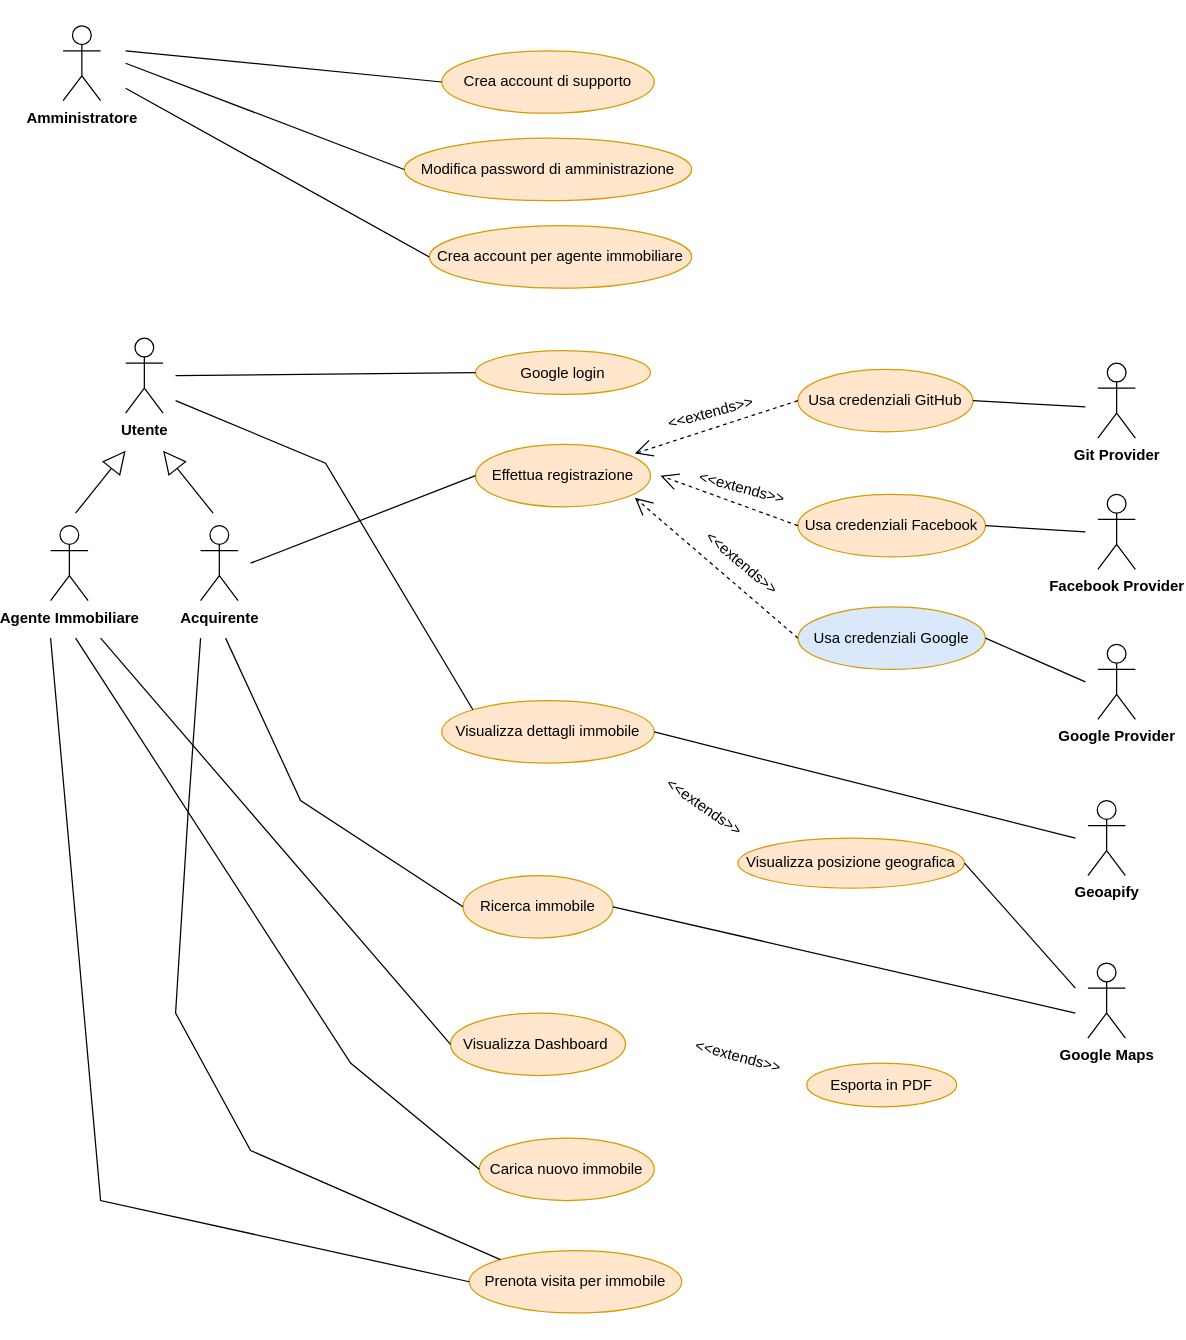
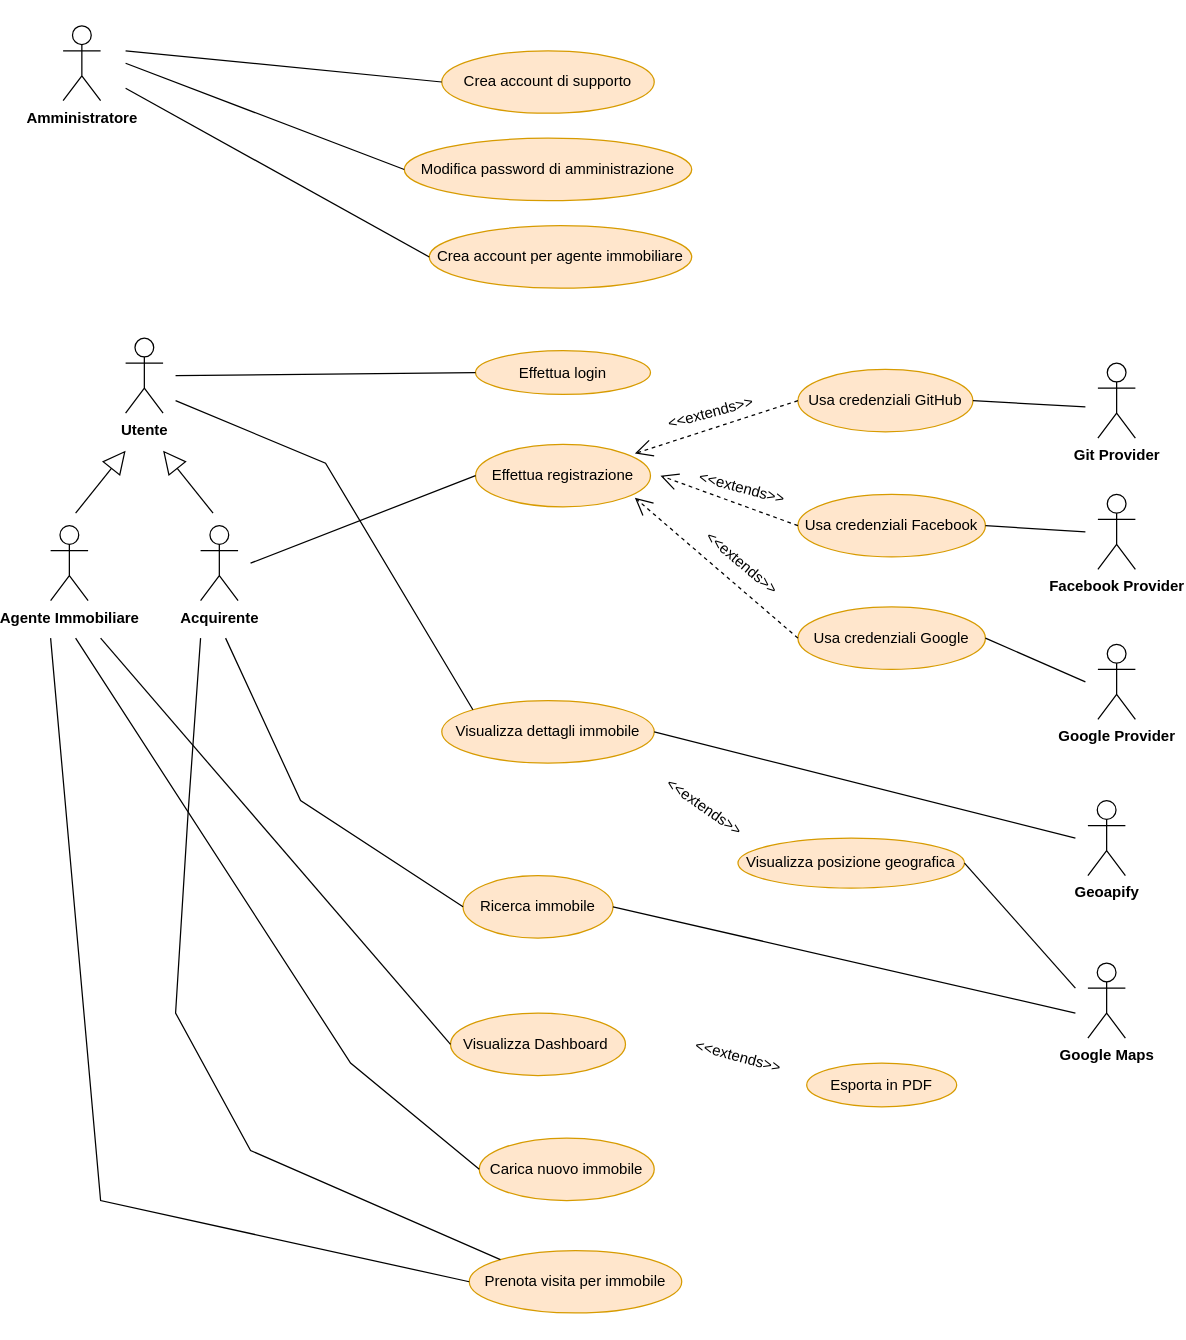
  <mxCell id="0" />
  <mxCell id="1" parent="0" />
  <mxCell id="2" value="&lt;b&gt;Amministratore&lt;/b&gt;" style="shape=umlActor;verticalLabelPosition=bottom;verticalAlign=top;html=1;outlineConnect=0;" vertex="1" parent="1"><mxGeometry x="30" y="20" width="30" height="60" as="geometry" /></mxCell>
  <mxCell id="3" value="Crea account di supporto" style="ellipse;whiteSpace=wrap;html=1;fillColor=#ffe6cc;strokeColor=#d79b00;" vertex="1" parent="1"><mxGeometry x="333" y="40" width="170" height="50" as="geometry" /></mxCell>
  <mxCell id="4" value="Modifica password di amministrazione" style="ellipse;whiteSpace=wrap;html=1;fillColor=#ffe6cc;strokeColor=#d79b00;" vertex="1" parent="1"><mxGeometry x="303" y="110" width="230" height="50" as="geometry" /></mxCell>
  <mxCell id="5" value="Crea account per agente immobiliare" style="ellipse;whiteSpace=wrap;html=1;fillColor=#ffe6cc;strokeColor=#d79b00;" vertex="1" parent="1"><mxGeometry x="323" y="180" width="210" height="50" as="geometry" /></mxCell>
  <mxCell id="6" value="" style="endArrow=none;html=1;rounded=0;entryX=0;entryY=0.5;entryDx=0;entryDy=0;" edge="1" parent="1" target="3"><mxGeometry relative="1" as="geometry"><mxPoint x="80" y="40" as="sourcePoint" /><mxPoint x="470" y="270" as="targetPoint" /></mxGeometry></mxCell>
  <mxCell id="7" value="" style="endArrow=none;html=1;rounded=0;entryX=0;entryY=0.5;entryDx=0;entryDy=0;" edge="1" parent="1" target="4"><mxGeometry relative="1" as="geometry"><mxPoint x="80" y="50" as="sourcePoint" /><mxPoint x="440" y="90" as="targetPoint" /></mxGeometry></mxCell>
  <mxCell id="8" value="" style="endArrow=none;html=1;rounded=0;entryX=0;entryY=0.5;entryDx=0;entryDy=0;" edge="1" parent="1" target="5"><mxGeometry relative="1" as="geometry"><mxPoint x="80" y="70" as="sourcePoint" /><mxPoint x="440" y="90" as="targetPoint" /></mxGeometry></mxCell>
  <mxCell id="9" value="&lt;b&gt;Utente&lt;/b&gt;" style="shape=umlActor;verticalLabelPosition=bottom;verticalAlign=top;html=1;" vertex="1" parent="1"><mxGeometry x="80" y="270" width="30" height="60" as="geometry" /></mxCell>
  <mxCell id="10" value="&lt;b&gt;Acquirente&lt;/b&gt;" style="shape=umlActor;verticalLabelPosition=bottom;verticalAlign=top;html=1;" vertex="1" parent="1"><mxGeometry x="140" y="420" width="30" height="60" as="geometry" /></mxCell>
  <mxCell id="11" value="&lt;b&gt;Agente Immobiliare&lt;/b&gt;" style="shape=umlActor;verticalLabelPosition=bottom;verticalAlign=top;html=1;" vertex="1" parent="1"><mxGeometry x="20" y="420" width="30" height="60" as="geometry" /></mxCell>
  <mxCell id="12" value="" style="endArrow=block;endSize=16;endFill=0;html=1;rounded=0;" edge="1" parent="1"><mxGeometry width="160" relative="1" as="geometry"><mxPoint x="40" y="410" as="sourcePoint" /><mxPoint x="80" y="360" as="targetPoint" /></mxGeometry></mxCell>
  <mxCell id="13" value="" style="endArrow=block;endSize=16;endFill=0;html=1;rounded=0;" edge="1" parent="1"><mxGeometry width="160" relative="1" as="geometry"><mxPoint x="150" y="410" as="sourcePoint" /><mxPoint x="110" y="360" as="targetPoint" /></mxGeometry></mxCell>
  <mxCell id="14" value="Effettua registrazione" style="ellipse;whiteSpace=wrap;html=1;fillColor=#ffe6cc;strokeColor=#d79b00;" vertex="1" parent="1"><mxGeometry x="360" y="355" width="140" height="50" as="geometry" /></mxCell>
- <mxCell id="15" value="Google login" style="ellipse;whiteSpace=wrap;html=1;fillColor=#ffe6cc;strokeColor=#d79b00;" vertex="1" parent="1"><mxGeometry x="360" y="280" width="140" height="35" as="geometry" /></mxCell>
+ <mxCell id="15" value="Effettua login" style="ellipse;whiteSpace=wrap;html=1;fillColor=#ffe6cc;strokeColor=#d79b00;" vertex="1" parent="1"><mxGeometry x="360" y="280" width="140" height="35" as="geometry" /></mxCell>
  <mxCell id="16" value="" style="endArrow=none;html=1;rounded=0;entryX=0;entryY=0.5;entryDx=0;entryDy=0;" edge="1" parent="1" target="14"><mxGeometry relative="1" as="geometry"><mxPoint x="180" y="450" as="sourcePoint" /><mxPoint x="440" y="490" as="targetPoint" /></mxGeometry></mxCell>
  <mxCell id="17" value="" style="endArrow=none;html=1;rounded=0;entryX=0;entryY=0.5;entryDx=0;entryDy=0;" edge="1" parent="1" target="15"><mxGeometry relative="1" as="geometry"><mxPoint x="120" y="300" as="sourcePoint" /><mxPoint x="440" y="290" as="targetPoint" /></mxGeometry></mxCell>
  <mxCell id="18" value="Usa credenziali GitHub" style="ellipse;whiteSpace=wrap;html=1;fillColor=#ffe6cc;strokeColor=#d79b00;" vertex="1" parent="1"><mxGeometry x="618" y="295" width="140" height="50" as="geometry" /></mxCell>
  <mxCell id="19" value="Usa credenziali Facebook" style="ellipse;whiteSpace=wrap;html=1;fillColor=#ffe6cc;strokeColor=#d79b00;" vertex="1" parent="1"><mxGeometry x="618" y="395" width="150" height="50" as="geometry" /></mxCell>
- <mxCell id="20" value="Usa credenziali Google" style="ellipse;whiteSpace=wrap;html=1;fillColor=#dae8fc;strokeColor=#d79b00;" vertex="1" parent="1"><mxGeometry x="618" y="485" width="150" height="50" as="geometry" /></mxCell>
+ <mxCell id="20" value="Usa credenziali Google" style="ellipse;whiteSpace=wrap;html=1;fillColor=#ffe6cc;strokeColor=#d79b00;" vertex="1" parent="1"><mxGeometry x="618" y="485" width="150" height="50" as="geometry" /></mxCell>
  <mxCell id="21" value="" style="endArrow=open;endSize=12;dashed=1;html=1;rounded=0;entryX=1;entryY=0.5;entryDx=0;entryDy=0;exitX=0;exitY=0.5;exitDx=0;exitDy=0;" edge="1" parent="1" source="19"><mxGeometry width="160" relative="1" as="geometry"><mxPoint x="348" y="465" as="sourcePoint" /><mxPoint x="508" y="380" as="targetPoint" /></mxGeometry></mxCell>
  <mxCell id="22" value="" style="endArrow=open;endSize=12;dashed=1;html=1;rounded=0;entryX=1;entryY=1;entryDx=0;entryDy=0;exitX=0;exitY=0.5;exitDx=0;exitDy=0;" edge="1" parent="1" source="20"><mxGeometry width="160" relative="1" as="geometry"><mxPoint x="628" y="420" as="sourcePoint" /><mxPoint x="487.497" y="397.678" as="targetPoint" /></mxGeometry></mxCell>
  <mxCell id="23" value="" style="endArrow=open;endSize=12;dashed=1;html=1;rounded=0;entryX=1;entryY=0;entryDx=0;entryDy=0;exitX=0;exitY=0.5;exitDx=0;exitDy=0;" edge="1" parent="1" source="18"><mxGeometry width="160" relative="1" as="geometry"><mxPoint x="628" y="420" as="sourcePoint" /><mxPoint x="487.497" y="362.322" as="targetPoint" /></mxGeometry></mxCell>
  <mxCell id="24" value="&amp;lt;&amp;lt;extends&amp;gt;&amp;gt;" style="text;html=1;align=center;verticalAlign=middle;resizable=0;points=[];autosize=1;strokeColor=none;fillColor=none;rotation=-15;" vertex="1" parent="1"><mxGeometry x="503" y="315" width="90" height="30" as="geometry" /></mxCell>
  <mxCell id="25" value="&amp;lt;&amp;lt;extends&amp;gt;&amp;gt;" style="text;html=1;align=center;verticalAlign=middle;resizable=0;points=[];autosize=1;strokeColor=none;fillColor=none;rotation=15;" vertex="1" parent="1"><mxGeometry x="528" y="375" width="90" height="30" as="geometry" /></mxCell>
  <mxCell id="26" value="&amp;lt;&amp;lt;extends&amp;gt;&amp;gt;" style="text;html=1;align=center;verticalAlign=middle;resizable=0;points=[];autosize=1;strokeColor=none;fillColor=none;rotation=40;" vertex="1" parent="1"><mxGeometry x="528" y="435" width="90" height="30" as="geometry" /></mxCell>
  <mxCell id="27" value="&lt;b&gt;Git Provider&lt;/b&gt;" style="shape=umlActor;verticalLabelPosition=bottom;verticalAlign=top;html=1;" vertex="1" parent="1"><mxGeometry x="858" y="290" width="30" height="60" as="geometry" /></mxCell>
  <mxCell id="28" value="" style="endArrow=none;html=1;rounded=0;exitX=1;exitY=0.5;exitDx=0;exitDy=0;" edge="1" parent="1" source="18"><mxGeometry relative="1" as="geometry"><mxPoint x="598" y="365" as="sourcePoint" /><mxPoint x="848" y="325" as="targetPoint" /></mxGeometry></mxCell>
  <mxCell id="29" value="&lt;b&gt;Facebook Provider&lt;/b&gt;" style="shape=umlActor;verticalLabelPosition=bottom;verticalAlign=top;html=1;" vertex="1" parent="1"><mxGeometry x="858" y="395" width="30" height="60" as="geometry" /></mxCell>
  <mxCell id="30" value="" style="endArrow=none;html=1;rounded=0;exitX=1;exitY=0.5;exitDx=0;exitDy=0;" edge="1" parent="1" source="19"><mxGeometry relative="1" as="geometry"><mxPoint x="598" y="365" as="sourcePoint" /><mxPoint x="848" y="425" as="targetPoint" /></mxGeometry></mxCell>
  <mxCell id="31" value="&lt;b&gt;Google Provider&lt;/b&gt;" style="shape=umlActor;verticalLabelPosition=bottom;verticalAlign=top;html=1;" vertex="1" parent="1"><mxGeometry x="858" y="515" width="30" height="60" as="geometry" /></mxCell>
  <mxCell id="32" value="" style="endArrow=none;html=1;rounded=0;exitX=1;exitY=0.5;exitDx=0;exitDy=0;" edge="1" parent="1" source="20"><mxGeometry relative="1" as="geometry"><mxPoint x="598" y="465" as="sourcePoint" /><mxPoint x="848" y="545" as="targetPoint" /></mxGeometry></mxCell>
  <mxCell id="33" value="Visualizza Dashboard&amp;nbsp;" style="ellipse;whiteSpace=wrap;html=1;fillColor=#ffe6cc;strokeColor=#d79b00;" vertex="1" parent="1"><mxGeometry x="340" y="810" width="140" height="50" as="geometry" /></mxCell>
  <mxCell id="34" value="" style="endArrow=none;html=1;rounded=0;exitX=0;exitY=0.5;exitDx=0;exitDy=0;" edge="1" parent="1" source="33"><mxGeometry relative="1" as="geometry"><mxPoint x="370" y="590" as="sourcePoint" /><mxPoint x="60" y="510" as="targetPoint" /></mxGeometry></mxCell>
  <mxCell id="35" value="Esporta in PDF" style="ellipse;whiteSpace=wrap;html=1;fillColor=#ffe6cc;strokeColor=#d79b00;" vertex="1" parent="1"><mxGeometry x="625" y="850" width="120" height="35" as="geometry" /></mxCell>
  <mxCell id="36" value="&amp;lt;&amp;lt;extends&amp;gt;&amp;gt;" style="text;html=1;align=center;verticalAlign=middle;resizable=0;points=[];autosize=1;strokeColor=none;fillColor=none;rotation=15;" vertex="1" parent="1"><mxGeometry x="525" y="830" width="90" height="30" as="geometry" /></mxCell>
  <mxCell id="37" value="Carica nuovo immobile" style="ellipse;whiteSpace=wrap;html=1;fillColor=#ffe6cc;strokeColor=#d79b00;" vertex="1" parent="1"><mxGeometry x="363" y="910" width="140" height="50" as="geometry" /></mxCell>
  <mxCell id="38" value="" style="endArrow=none;html=1;rounded=0;entryX=0;entryY=0.5;entryDx=0;entryDy=0;" edge="1" parent="1" target="37"><mxGeometry relative="1" as="geometry"><mxPoint x="40" y="510" as="sourcePoint" /><mxPoint x="420" y="590" as="targetPoint" /><Array as="points"><mxPoint x="260" y="850" /></Array></mxGeometry></mxCell>
  <mxCell id="39" value="Visualizza dettagli immobile" style="ellipse;whiteSpace=wrap;html=1;fillColor=#ffe6cc;strokeColor=#d79b00;" vertex="1" parent="1"><mxGeometry x="333" y="560" width="170" height="50" as="geometry" /></mxCell>
  <mxCell id="40" value="&lt;b&gt;Geoapify&lt;/b&gt;" style="shape=umlActor;verticalLabelPosition=bottom;verticalAlign=top;html=1;" vertex="1" parent="1"><mxGeometry x="850" y="640" width="30" height="60" as="geometry" /></mxCell>
  <mxCell id="41" value="" style="endArrow=none;html=1;rounded=0;entryX=1;entryY=0.5;entryDx=0;entryDy=0;" edge="1" parent="1" target="39"><mxGeometry relative="1" as="geometry"><mxPoint x="840" y="670" as="sourcePoint" /><mxPoint x="415" y="500" as="targetPoint" /></mxGeometry></mxCell>
  <mxCell id="42" value="Visualizza posizione geografica" style="ellipse;whiteSpace=wrap;html=1;fillColor=#ffe6cc;strokeColor=#d79b00;" vertex="1" parent="1"><mxGeometry x="570" y="670" width="181.25" height="40" as="geometry" /></mxCell>
  <mxCell id="43" value="&amp;lt;&amp;lt;extends&amp;gt;&amp;gt;" style="text;html=1;align=center;verticalAlign=middle;resizable=0;points=[];autosize=1;strokeColor=none;fillColor=none;rotation=35;" vertex="1" parent="1"><mxGeometry x="497.5" y="630" width="90" height="30" as="geometry" /></mxCell>
  <mxCell id="44" value="&lt;b&gt;Google Maps&lt;/b&gt;" style="shape=umlActor;verticalLabelPosition=bottom;verticalAlign=top;html=1;" vertex="1" parent="1"><mxGeometry x="850" y="770" width="30" height="60" as="geometry" /></mxCell>
  <mxCell id="45" value="" style="endArrow=none;html=1;rounded=0;entryX=1;entryY=0.5;entryDx=0;entryDy=0;" edge="1" parent="1" target="42"><mxGeometry relative="1" as="geometry"><mxPoint x="840" y="790" as="sourcePoint" /><mxPoint x="655" y="700" as="targetPoint" /></mxGeometry></mxCell>
  <mxCell id="46" value="Ricerca immobile" style="ellipse;whiteSpace=wrap;html=1;fillColor=#ffe6cc;strokeColor=#d79b00;" vertex="1" parent="1"><mxGeometry x="350" y="700" width="120" height="50" as="geometry" /></mxCell>
  <mxCell id="47" value="" style="endArrow=none;html=1;rounded=0;entryX=1;entryY=0.5;entryDx=0;entryDy=0;" edge="1" parent="1" target="46"><mxGeometry relative="1" as="geometry"><mxPoint x="840" y="810" as="sourcePoint" /><mxPoint x="515" y="600" as="targetPoint" /></mxGeometry></mxCell>
  <mxCell id="48" value="Prenota visita per immobile" style="ellipse;whiteSpace=wrap;html=1;fillColor=#ffe6cc;strokeColor=#d79b00;" vertex="1" parent="1"><mxGeometry x="355" y="1000" width="170" height="50" as="geometry" /></mxCell>
  <mxCell id="49" value="" style="endArrow=none;html=1;rounded=0;entryX=0;entryY=0;entryDx=0;entryDy=0;" edge="1" parent="1" target="48"><mxGeometry relative="1" as="geometry"><mxPoint x="140" y="510" as="sourcePoint" /><mxPoint x="520" y="690" as="targetPoint" /><Array as="points"><mxPoint x="130" y="650" /><mxPoint x="120" y="810" /><mxPoint x="180" y="920" /></Array></mxGeometry></mxCell>
  <mxCell id="50" value="" style="endArrow=none;html=1;rounded=0;exitX=0;exitY=0.5;exitDx=0;exitDy=0;" edge="1" parent="1" source="48"><mxGeometry relative="1" as="geometry"><mxPoint x="360" y="790" as="sourcePoint" /><mxPoint x="20" y="510" as="targetPoint" /><Array as="points"><mxPoint x="60" y="960" /></Array></mxGeometry></mxCell>
  <mxCell id="51" value="" style="endArrow=none;html=1;rounded=0;entryX=0;entryY=0.5;entryDx=0;entryDy=0;" edge="1" parent="1" target="46"><mxGeometry relative="1" as="geometry"><mxPoint x="160" y="510" as="sourcePoint" /><mxPoint x="590" y="490" as="targetPoint" /><Array as="points"><mxPoint x="220" y="640" /></Array></mxGeometry></mxCell>
  <mxCell id="52" value="" style="endArrow=none;html=1;rounded=0;entryX=0;entryY=0;entryDx=0;entryDy=0;" edge="1" parent="1" target="39"><mxGeometry relative="1" as="geometry"><mxPoint x="120" y="320" as="sourcePoint" /><mxPoint x="590" y="590" as="targetPoint" /><Array as="points"><mxPoint x="240" y="370" /></Array></mxGeometry></mxCell>
